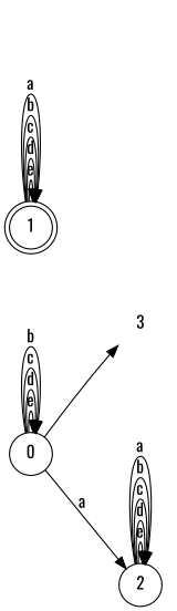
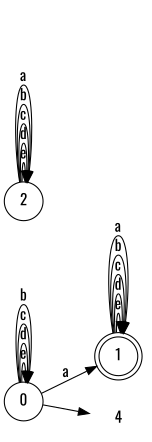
  digraph {
    fontname=Oswald
    rankdir=LR
    node [fontname=Oswald shape=circle]
    edge [fontname=Oswald]
    n1 [label=0]
    n2 [label=1 shape=doublecircle]
-   3 [shape=plaintext]
+   3 [shape=plaintext label=4]
    n4 [label=2]
    n1 -> n1 [label=e]
    n1 -> n1 [label=d]
    n1 -> n1 [label=c]
    n1 -> n1 [label=b]
-   n1 -> n4 [label=a]
+   n1 -> n2 [label=a]
    n1 -> 3
    n2 -> n2 [label=e]
    n2 -> n2 [label=d]
    n2 -> n2 [label=c]
    n2 -> n2 [label=b]
    n2 -> n2 [label=a]
    n4 -> n4 [label=e]
    n4 -> n4 [label=d]
    n4 -> n4 [label=c]
    n4 -> n4 [label=b]
    n4 -> n4 [label=a]
  }
